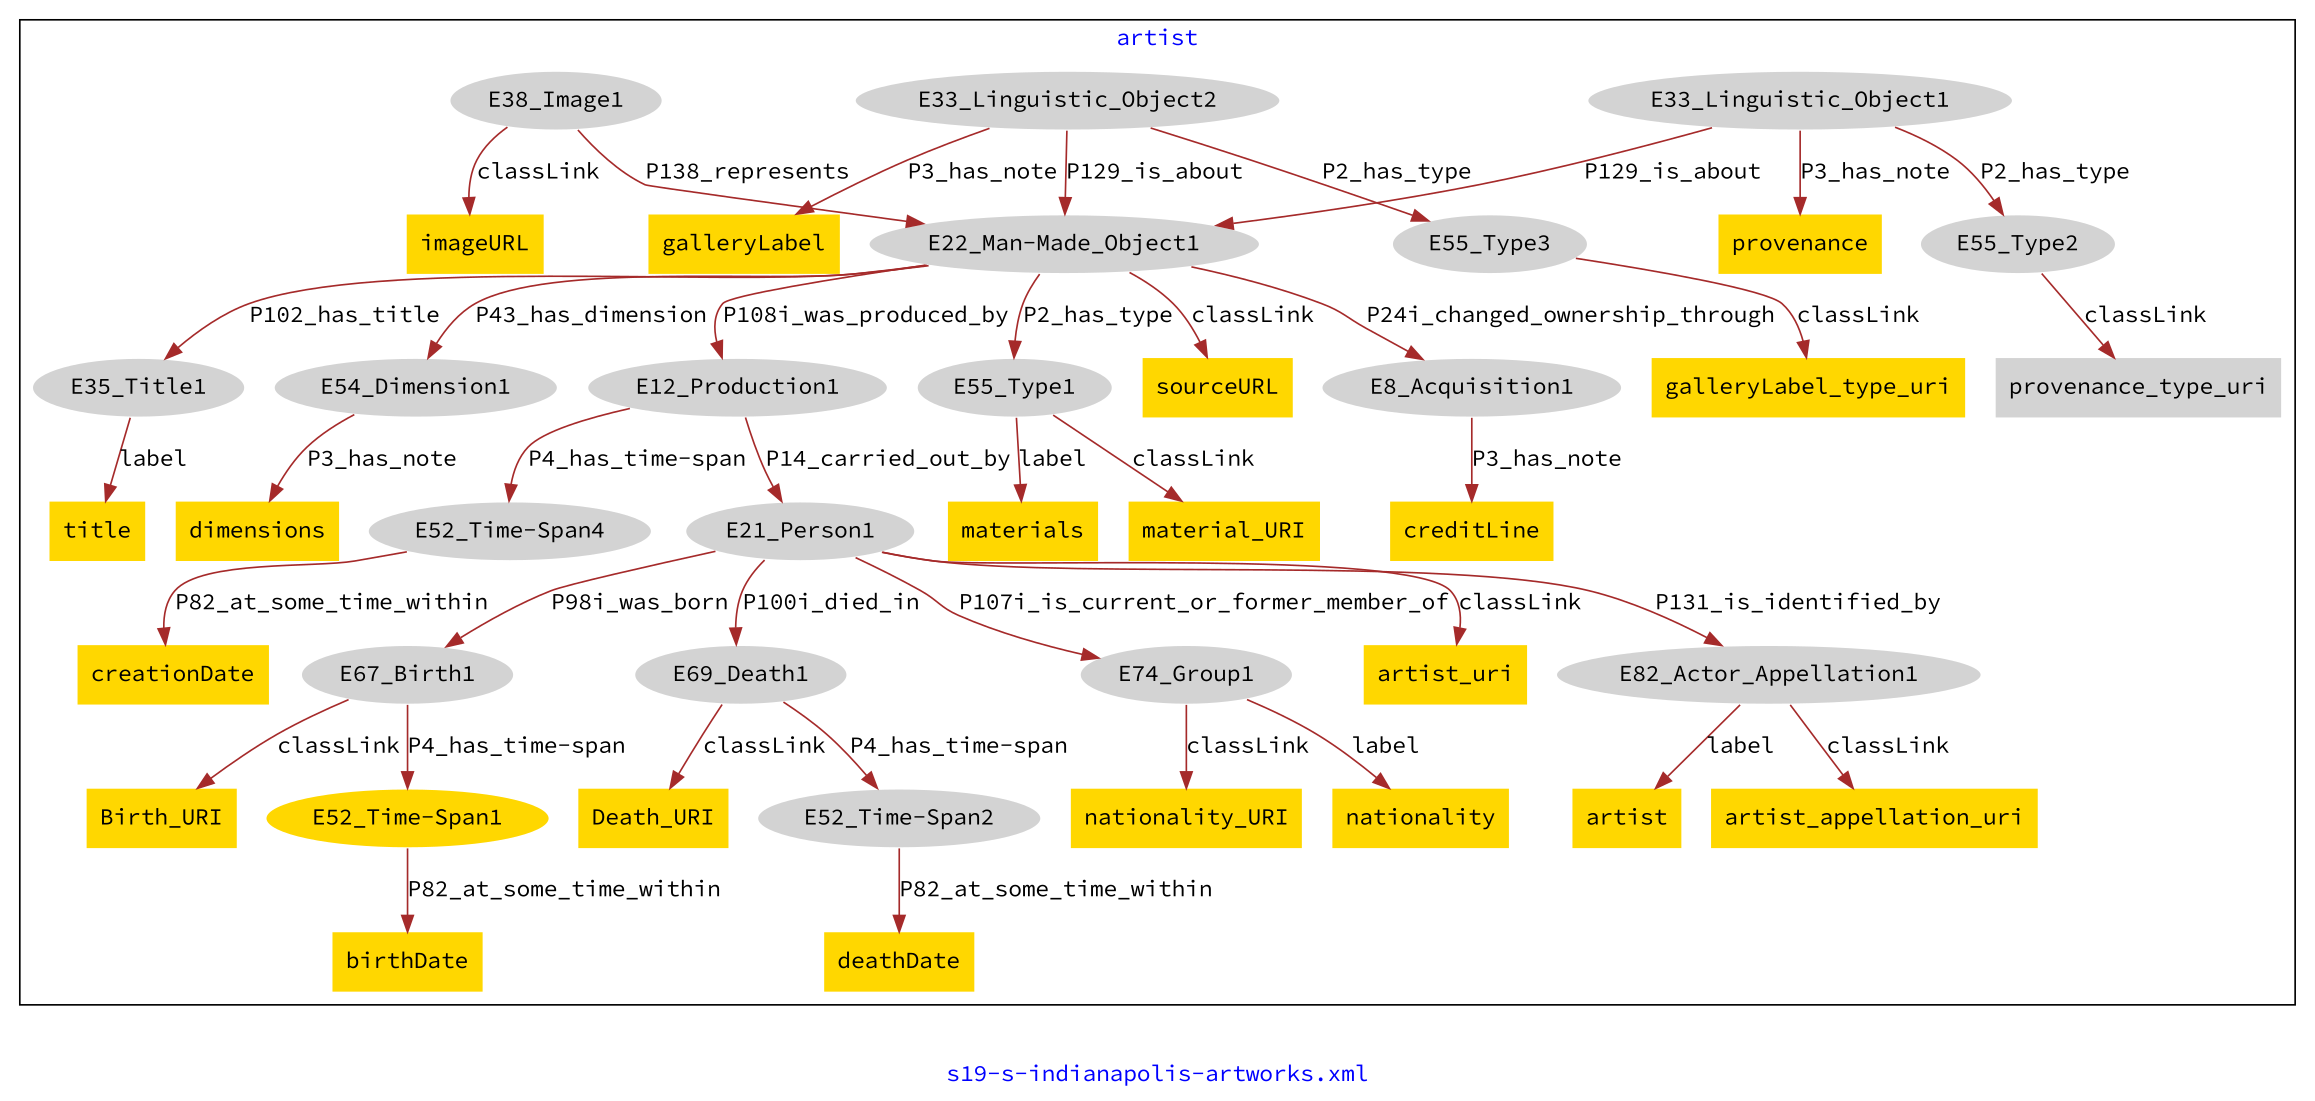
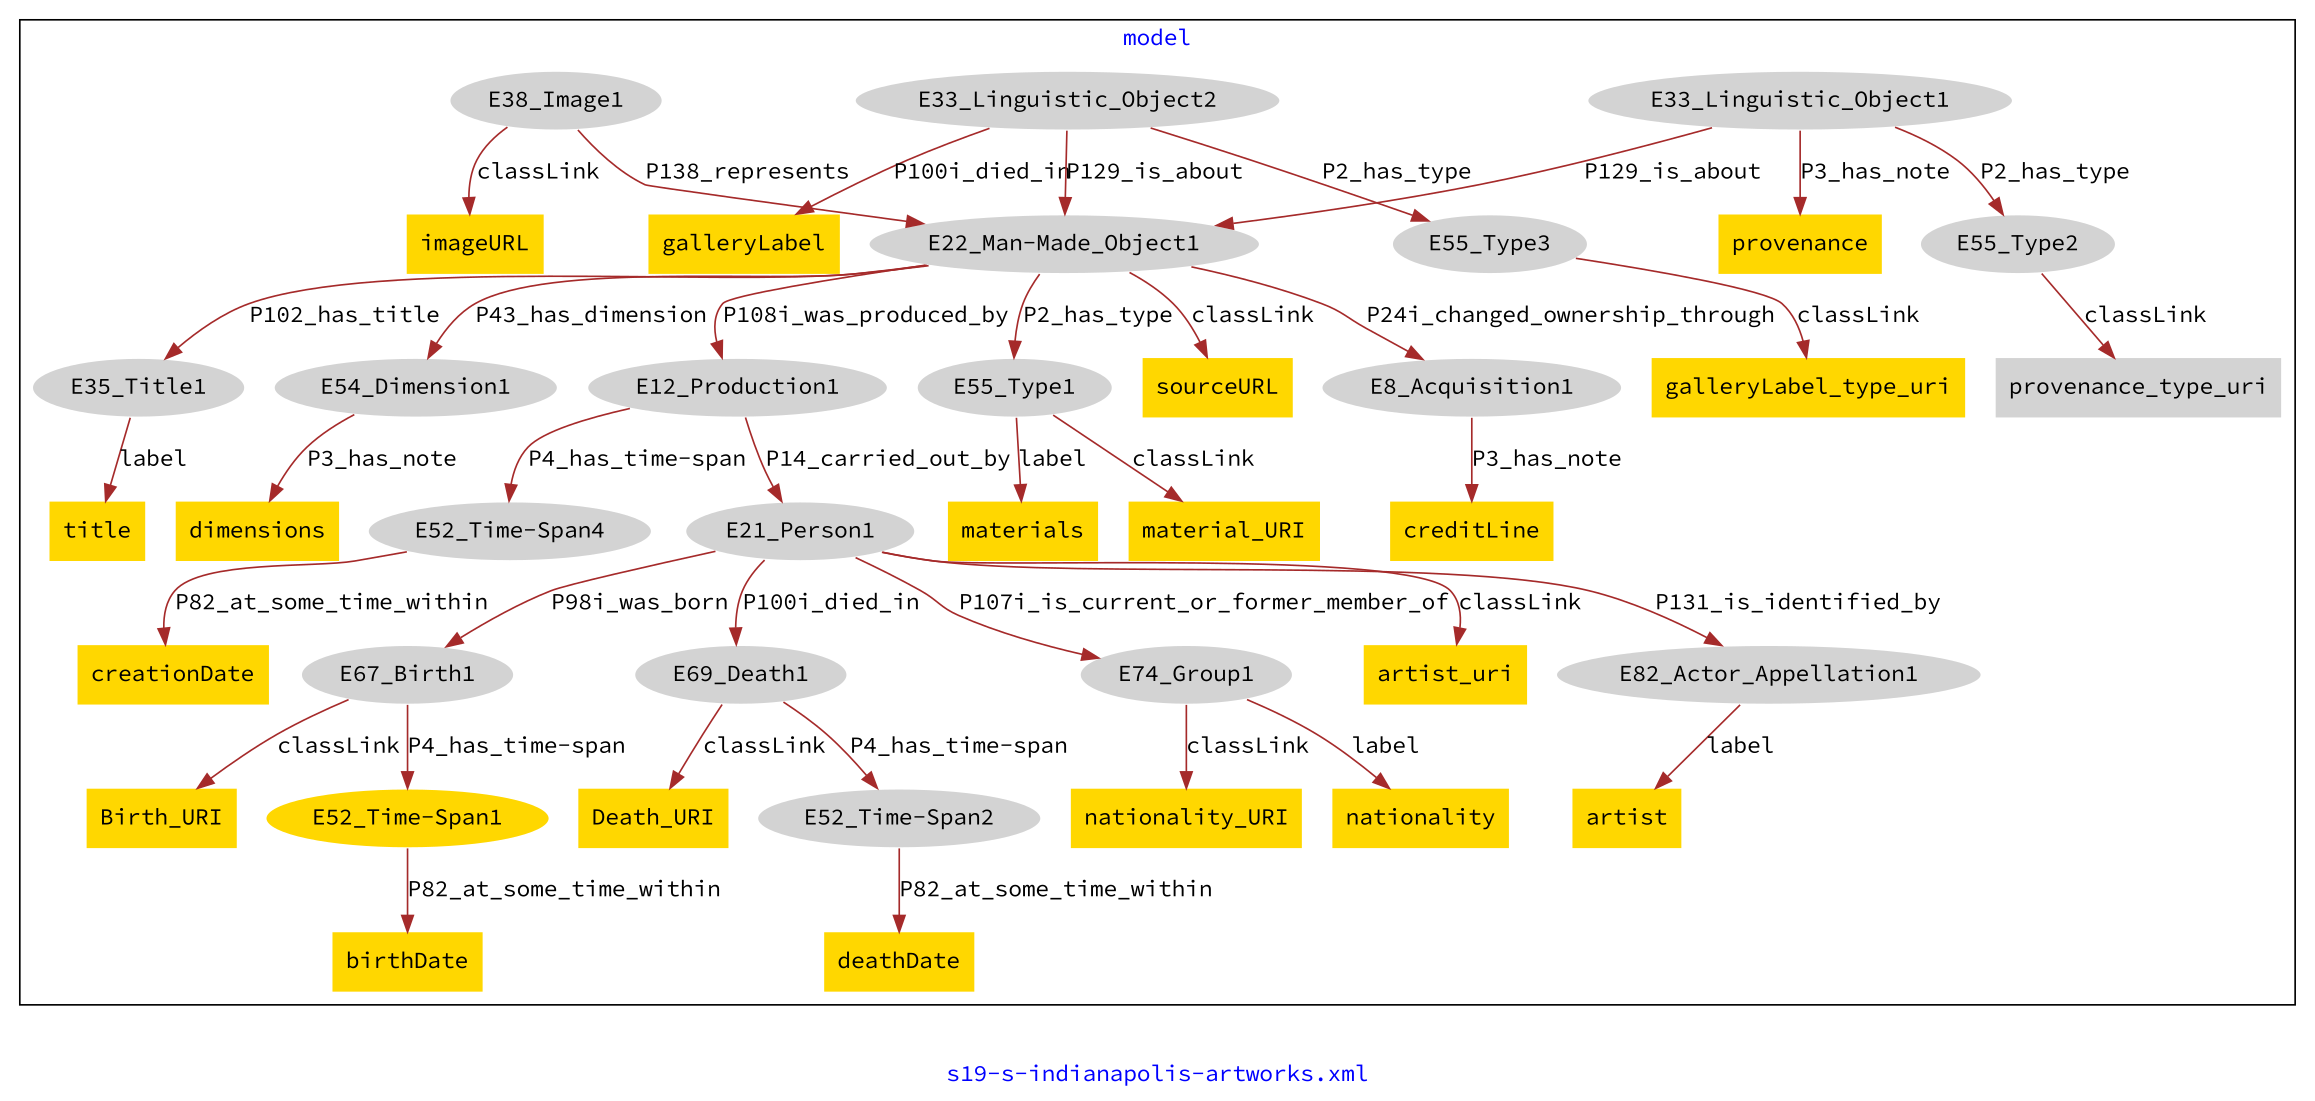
  digraph {
    fontcolor=blue
    fontname="Source Code Pro"
    label="s19-s-indianapolis-artworks.xml"
    remincross=true
    node [fillcolor=gold fontname="Source Code Pro" style=filled shape=plaintext]
    edge [color=brown fontcolor=black fontname="Source Code Pro"]
    n1 [color=white fillcolor=lightgray label=E55_Type1 shape=""]
    n2 [label=material_URI]
    n3 [color=white fillcolor=lightgray label="E52_Time-Span4" shape=""]
    n4 [label=creationDate]
    n5 [color=white fillcolor=lightgray label=E33_Linguistic_Object1 shape=""]
    n6 [label=provenance]
    n7 [color=white fillcolor=lightgray label=E55_Type2 shape=""]
    n8 [fillcolor=lightgray label=provenance_type_uri]
    n9 [color=white fillcolor=lightgray label=E74_Group1 shape=""]
    n10 [label=nationality_URI]
    n11 [color=white fillcolor=lightgray label=E21_Person1 shape=""]
    n12 [label=artist_uri]
    n13 [color=white fillcolor=lightgray label=E82_Actor_Appellation1 shape=""]
    n14 [label=artist]
    n15 [color=white fillcolor=lightgray label=E67_Birth1 shape=""]
    n16 [label=Birth_URI]
    n17 [label=materials]
    n18 [color=white fillcolor=lightgray label=E69_Death1 shape=""]
    n19 [label=Death_URI]
    n20 [color=white label="E52_Time-Span1" shape=""]
    n21 [label=birthDate]
    n22 [color=white fillcolor=lightgray label=E55_Type3 shape=""]
    n23 [label=galleryLabel_type_uri]
-   n24 [label=artist_appellation_uri]
    n25 [color=white fillcolor=lightgray label=E33_Linguistic_Object2 shape=""]
    n26 [label=galleryLabel]
    n27 [color=white fillcolor=lightgray label="E22_Man-Made_Object1" shape=""]
    n28 [label=sourceURL]
    n29 [color=white fillcolor=lightgray label="E52_Time-Span2" shape=""]
    n30 [label=deathDate]
    n31 [label=nationality]
    n32 [color=white fillcolor=lightgray label=E8_Acquisition1 shape=""]
    n33 [label=creditLine]
    n34 [color=white fillcolor=lightgray label=E38_Image1 shape=""]
    n35 [label=imageURL]
    n36 [color=white fillcolor=lightgray label=E35_Title1 shape=""]
    n37 [label=title]
    n38 [color=white fillcolor=lightgray label=E54_Dimension1 shape=""]
    n39 [label=dimensions]
    n40 [color=white fillcolor=lightgray label=E12_Production1 shape=""]
    subgraph cluster_1 {
-     label=artist
+     label=model
      n1
      n2
      n3
      n4
      n5
      n6
      n7
      n8
      n9
      n10
      n11
      n12
      n13
      n14
      n15
      n16
      n17
      n18
      n19
      n20
      n21
      n22
      n23
-     n24
      n25
      n26
      n27
      n28
      n29
      n30
      n31
      n32
      n33
      n34
      n35
      n36
      n37
      n38
      n39
      n40
    }
    n1 -> n2 [label=classLink]
    n1 -> n17 [label=label]
    n3 -> n4 [label=P82_at_some_time_within]
    n5 -> n6 [label=P3_has_note]
    n5 -> n7 [label=P2_has_type]
    n5 -> n27 [label=P129_is_about]
    n7 -> n8 [label=classLink]
    n9 -> n10 [label=classLink]
    n9 -> n31 [label=label]
    n11 -> n9 [label=P107i_is_current_or_former_member_of]
    n11 -> n12 [label=classLink]
    n11 -> n13 [label=P131_is_identified_by]
    n11 -> n15 [label=P98i_was_born]
    n11 -> n18 [label=P100i_died_in]
    n13 -> n14 [label=label]
-   n13 -> n24 [label=classLink]
    n15 -> n16 [label=classLink]
    n15 -> n20 [label="P4_has_time-span"]
    n18 -> n19 [label=classLink]
    n18 -> n29 [label="P4_has_time-span"]
    n20 -> n21 [label=P82_at_some_time_within]
    n22 -> n23 [label=classLink]
    n25 -> n22 [label=P2_has_type]
-   n25 -> n26 [label=P3_has_note]
+   n25 -> n26 [label=P100i_died_in]
    n25 -> n27 [label=P129_is_about]
    n27 -> n1 [label=P2_has_type]
    n27 -> n28 [label=classLink]
    n27 -> n32 [label=P24i_changed_ownership_through]
    n27 -> n36 [label=P102_has_title]
    n27 -> n38 [label=P43_has_dimension]
    n27 -> n40 [label=P108i_was_produced_by]
    n29 -> n30 [label=P82_at_some_time_within]
    n32 -> n33 [label=P3_has_note]
    n34 -> n27 [label=P138_represents]
    n34 -> n35 [label=classLink]
    n36 -> n37 [label=label]
    n38 -> n39 [label=P3_has_note]
    n40 -> n3 [label="P4_has_time-span"]
    n40 -> n11 [label=P14_carried_out_by]
  }
